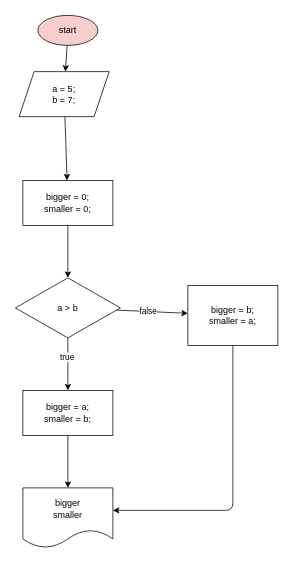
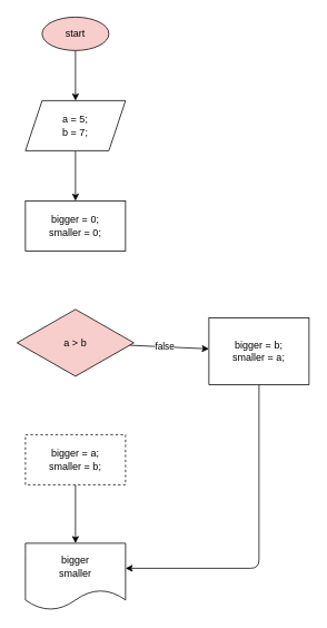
  <mxCell id="0" />
  <mxCell id="1" parent="0" />
  <mxCell id="2" value="" style="edgeStyle=none;html=1;" edge="1" parent="1" source="3" target="5"><mxGeometry relative="1" as="geometry" /></mxCell>
  <mxCell id="3" value="start" style="ellipse;whiteSpace=wrap;html=1;fillColor=#f8cecc;" vertex="1" parent="1"><mxGeometry x="50" y="20" width="80" height="40" as="geometry" /></mxCell>
  <mxCell id="4" value="" style="edgeStyle=none;html=1;" edge="1" parent="1" source="5" target="7"><mxGeometry relative="1" as="geometry" /></mxCell>
- <mxCell id="5" value="a = 5;&lt;br&gt;b = 7;" style="shape=parallelogram;perimeter=parallelogramPerimeter;whiteSpace=wrap;html=1;fixedSize=1;" vertex="1" parent="1"><mxGeometry x="25" y="95" width="120" height="60" as="geometry" /></mxCell>
- <mxCell id="6" value="" style="edgeStyle=none;html=1;" edge="1" parent="1" source="7" target="12"><mxGeometry relative="1" as="geometry" /></mxCell>
+ <mxCell id="5" value="a = 5;&lt;br&gt;b = 7;" style="shape=parallelogram;perimeter=parallelogramPerimeter;whiteSpace=wrap;html=1;fixedSize=1;" vertex="1" parent="1"><mxGeometry x="30" y="120" width="120" height="60" as="geometry" /></mxCell>
  <mxCell id="7" value="bigger = 0;&lt;br&gt;smaller = 0;" style="whiteSpace=wrap;html=1;" vertex="1" parent="1"><mxGeometry x="30" y="240" width="120" height="60" as="geometry" /></mxCell>
- <mxCell id="8" value="" style="edgeStyle=none;html=1;" edge="1" parent="1" source="12" target="14"><mxGeometry relative="1" as="geometry" /></mxCell>
- <mxCell id="9" value="true" style="edgeLabel;html=1;align=center;verticalAlign=middle;resizable=0;points=[];" vertex="1" connectable="0" parent="8"><mxGeometry x="-0.274" y="-2" relative="1" as="geometry"><mxPoint as="offset" /></mxGeometry></mxCell>
  <mxCell id="10" value="" style="edgeStyle=none;html=1;" edge="1" parent="1" source="12" target="16"><mxGeometry relative="1" as="geometry" /></mxCell>
  <mxCell id="11" value="false" style="edgeLabel;html=1;align=center;verticalAlign=middle;resizable=0;points=[];" vertex="1" connectable="0" parent="10"><mxGeometry x="-0.458" relative="1" as="geometry"><mxPoint x="16" as="offset" /></mxGeometry></mxCell>
- <mxCell id="12" value="a &amp;gt; b" style="rhombus;whiteSpace=wrap;html=1;" vertex="1" parent="1"><mxGeometry x="20" y="370" width="140" height="80" as="geometry" /></mxCell>
+ <mxCell id="12" value="a &amp;gt; b" style="rhombus;whiteSpace=wrap;html=1;fillColor=#f8cecc;" vertex="1" parent="1"><mxGeometry x="20" y="370" width="140" height="80" as="geometry" /></mxCell>
  <mxCell id="13" value="" style="edgeStyle=none;html=1;" edge="1" parent="1" source="14" target="17"><mxGeometry relative="1" as="geometry" /></mxCell>
- <mxCell id="14" value="bigger = a;&lt;br&gt;smaller = b;" style="whiteSpace=wrap;html=1;" vertex="1" parent="1"><mxGeometry x="30" y="520" width="120" height="60" as="geometry" /></mxCell>
+ <mxCell id="14" value="bigger = a;&lt;br&gt;smaller = b;" style="whiteSpace=wrap;html=1;dashed=1;" vertex="1" parent="1"><mxGeometry x="30" y="520" width="120" height="60" as="geometry" /></mxCell>
  <mxCell id="15" style="edgeStyle=none;html=1;exitX=0.5;exitY=1;exitDx=0;exitDy=0;entryX=1;entryY=0.375;entryDx=0;entryDy=0;entryPerimeter=0;" edge="1" parent="1" source="16" target="17"><mxGeometry relative="1" as="geometry"><mxPoint x="310" y="680" as="targetPoint" /><Array as="points"><mxPoint x="310" y="680" /></Array></mxGeometry></mxCell>
  <mxCell id="16" value="bigger = b;&lt;br&gt;smaller = a;" style="whiteSpace=wrap;html=1;" vertex="1" parent="1"><mxGeometry x="250" y="380" width="120" height="80" as="geometry" /></mxCell>
  <mxCell id="17" value="bigger&lt;br&gt;smaller" style="shape=document;whiteSpace=wrap;html=1;boundedLbl=1;" vertex="1" parent="1"><mxGeometry x="30" y="650" width="120" height="80" as="geometry" /></mxCell>
